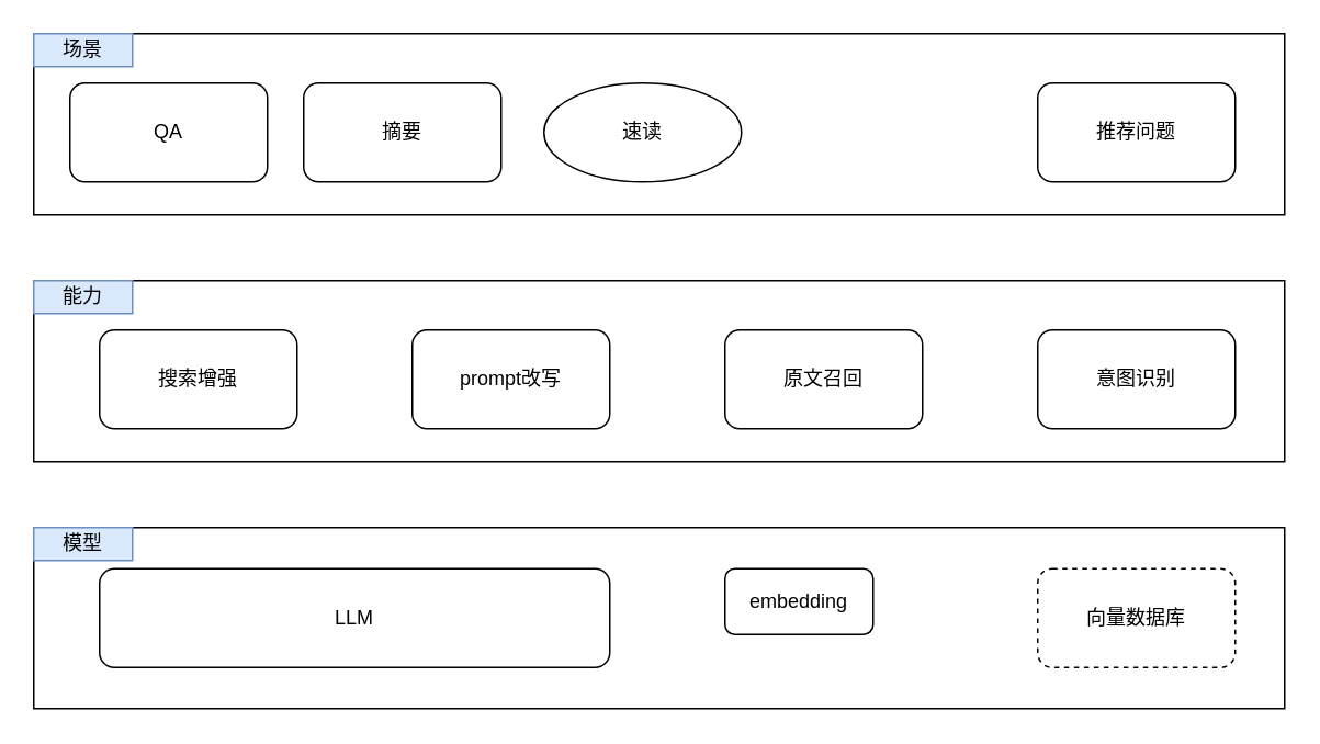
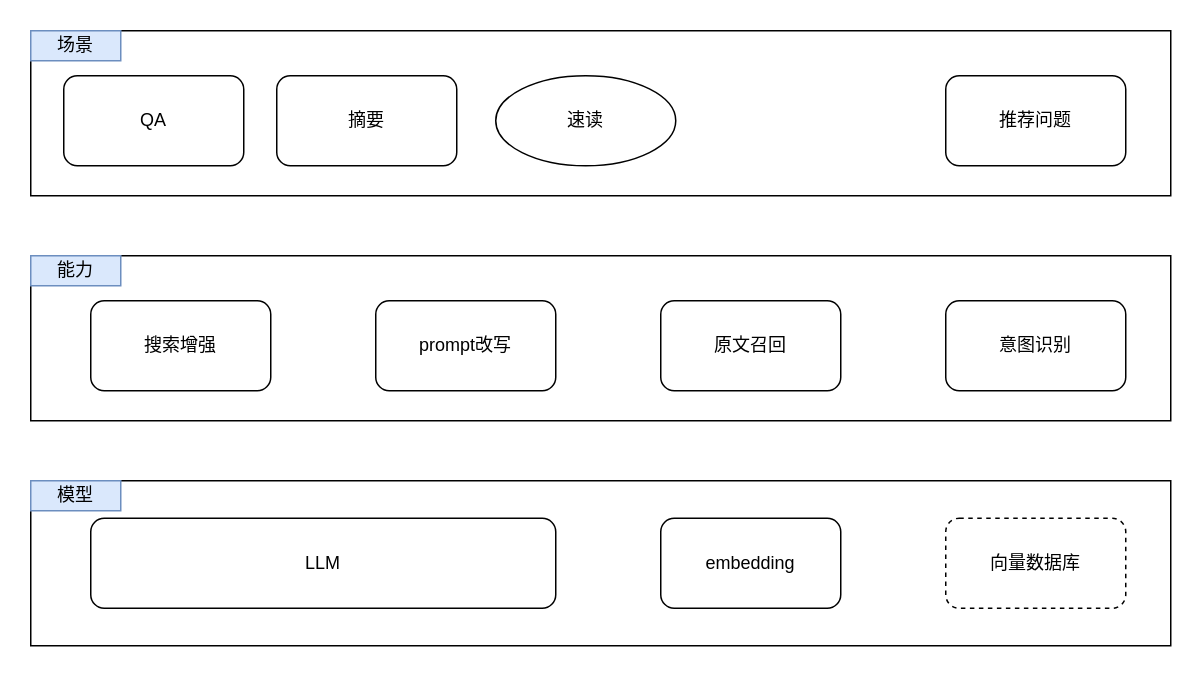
  <mxCell id="0" />
  <mxCell id="1" parent="0" />
  <mxCell id="2" value="" style="rounded=0;whiteSpace=wrap;html=1;" vertex="1" parent="1"><mxGeometry x="20" y="320" width="760" height="110" as="geometry" /></mxCell>
  <mxCell id="3" value="" style="rounded=0;whiteSpace=wrap;html=1;" vertex="1" parent="1"><mxGeometry x="20" y="170" width="760" height="110" as="geometry" /></mxCell>
  <mxCell id="4" value="" style="rounded=0;whiteSpace=wrap;html=1;" vertex="1" parent="1"><mxGeometry x="20" y="20" width="760" height="110" as="geometry" /></mxCell>
  <mxCell id="5" value="QA" style="rounded=1;whiteSpace=wrap;html=1;" vertex="1" parent="1"><mxGeometry x="42" y="50" width="120" height="60" as="geometry" /></mxCell>
  <mxCell id="6" value="摘要" style="rounded=1;whiteSpace=wrap;html=1;" vertex="1" parent="1"><mxGeometry x="184" y="50" width="120" height="60" as="geometry" /></mxCell>
  <mxCell id="7" value="速读" style="ellipse;whiteSpace=wrap;html=1;" vertex="1" parent="1"><mxGeometry x="330" y="50" width="120" height="60" as="geometry" /></mxCell>
  <mxCell id="8" value="场景" style="rounded=0;whiteSpace=wrap;html=1;fillColor=#dae8fc;strokeColor=#6c8ebf;" vertex="1" parent="1"><mxGeometry x="20" y="20" width="60" height="20" as="geometry" /></mxCell>
  <mxCell id="9" value="搜索增强" style="rounded=1;whiteSpace=wrap;html=1;" vertex="1" parent="1"><mxGeometry x="60" y="200" width="120" height="60" as="geometry" /></mxCell>
  <mxCell id="10" value="prompt改写" style="rounded=1;whiteSpace=wrap;html=1;" vertex="1" parent="1"><mxGeometry x="250" y="200" width="120" height="60" as="geometry" /></mxCell>
  <mxCell id="11" value="原文召回" style="rounded=1;whiteSpace=wrap;html=1;" vertex="1" parent="1"><mxGeometry x="440" y="200" width="120" height="60" as="geometry" /></mxCell>
  <mxCell id="12" value="意图识别" style="rounded=1;whiteSpace=wrap;html=1;" vertex="1" parent="1"><mxGeometry x="630" y="200" width="120" height="60" as="geometry" /></mxCell>
  <mxCell id="13" value="推荐问题" style="rounded=1;whiteSpace=wrap;html=1;" vertex="1" parent="1"><mxGeometry x="630" y="50" width="120" height="60" as="geometry" /></mxCell>
  <mxCell id="14" value="能力" style="rounded=0;whiteSpace=wrap;html=1;fillColor=#dae8fc;strokeColor=#6c8ebf;" vertex="1" parent="1"><mxGeometry x="20" y="170" width="60" height="20" as="geometry" /></mxCell>
  <mxCell id="15" value="LLM" style="rounded=1;whiteSpace=wrap;html=1;" vertex="1" parent="1"><mxGeometry x="60" y="345" width="310" height="60" as="geometry" /></mxCell>
- <mxCell id="16" value="embedding" style="rounded=1;whiteSpace=wrap;html=1;" vertex="1" parent="1"><mxGeometry x="440" y="345" width="90" height="40" as="geometry" /></mxCell>
+ <mxCell id="16" value="embedding" style="rounded=1;whiteSpace=wrap;html=1;" vertex="1" parent="1"><mxGeometry x="440" y="345" width="120" height="60" as="geometry" /></mxCell>
  <mxCell id="17" value="模型" style="rounded=0;whiteSpace=wrap;html=1;fillColor=#dae8fc;strokeColor=#6c8ebf;" vertex="1" parent="1"><mxGeometry x="20" y="320" width="60" height="20" as="geometry" /></mxCell>
  <mxCell id="18" value="向量数据库" style="rounded=1;whiteSpace=wrap;html=1;dashed=1;" vertex="1" parent="1"><mxGeometry x="630" y="345" width="120" height="60" as="geometry" /></mxCell>
